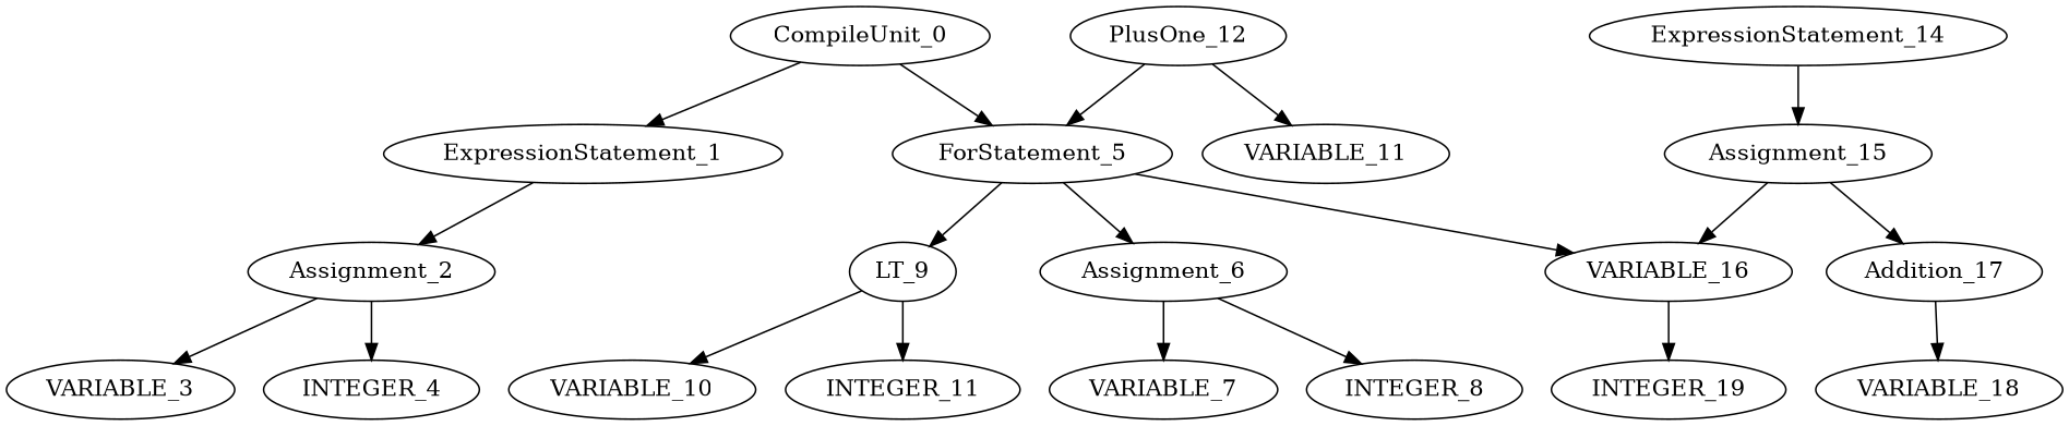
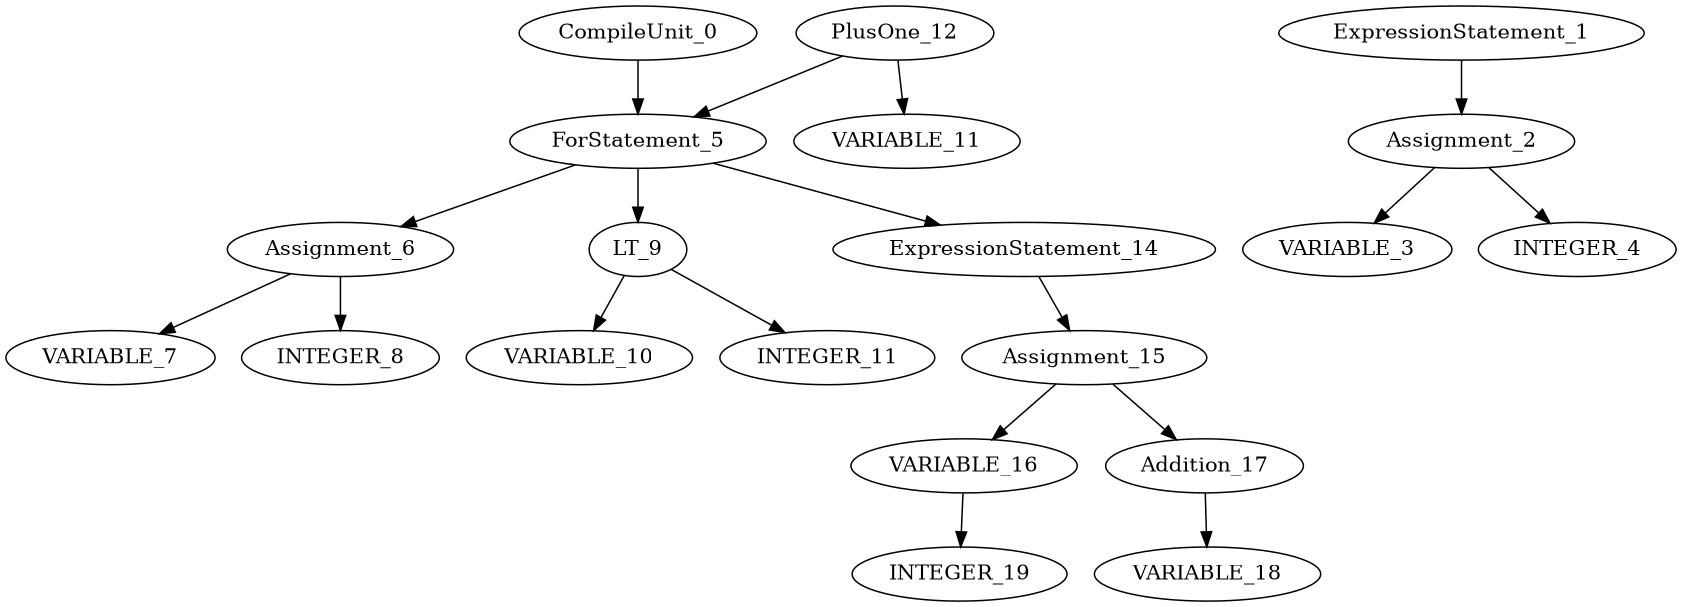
  digraph {
    CompileUnit_0
    ExpressionStatement_1
    ForStatement_5
    Assignment_2
    Assignment_6
    LT_9
    ExpressionStatement_14
    VARIABLE_3
    INTEGER_4
    VARIABLE_7
    INTEGER_8
    VARIABLE_10
    INTEGER_11
    PlusOne_12
    n15 [label=VARIABLE_11]
    Assignment_15
    VARIABLE_16
    Addition_17
    INTEGER_19
    VARIABLE_18
-   CompileUnit_0 -> ExpressionStatement_1
    CompileUnit_0 -> ForStatement_5
    ExpressionStatement_1 -> Assignment_2
    ForStatement_5 -> Assignment_6
    ForStatement_5 -> LT_9
-   ForStatement_5 -> VARIABLE_16
+   ForStatement_5 -> ExpressionStatement_14
    Assignment_2 -> VARIABLE_3
    Assignment_2 -> INTEGER_4
    Assignment_6 -> VARIABLE_7
    Assignment_6 -> INTEGER_8
    LT_9 -> VARIABLE_10
    LT_9 -> INTEGER_11
    ExpressionStatement_14 -> Assignment_15
    PlusOne_12 -> ForStatement_5
    PlusOne_12 -> n15
    Assignment_15 -> VARIABLE_16
    Assignment_15 -> Addition_17
    VARIABLE_16 -> INTEGER_19
    Addition_17 -> VARIABLE_18
  }
